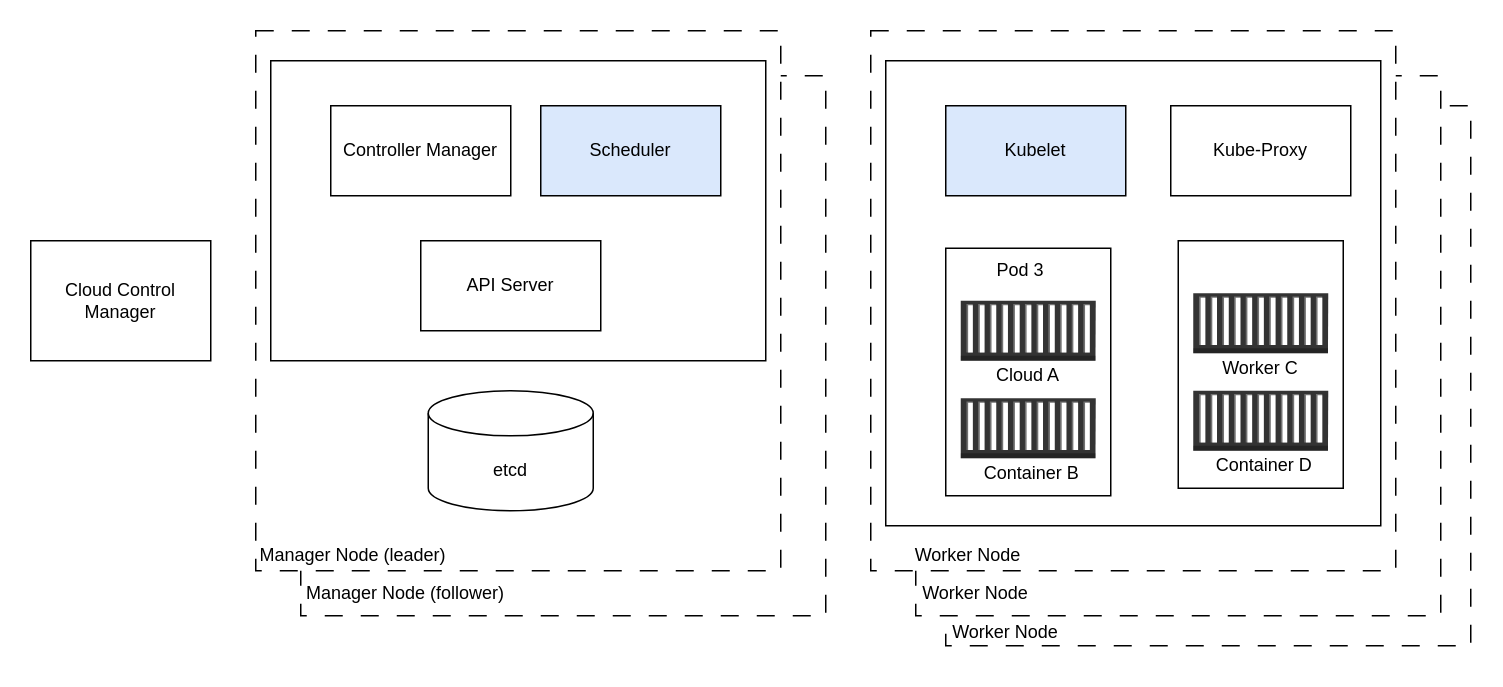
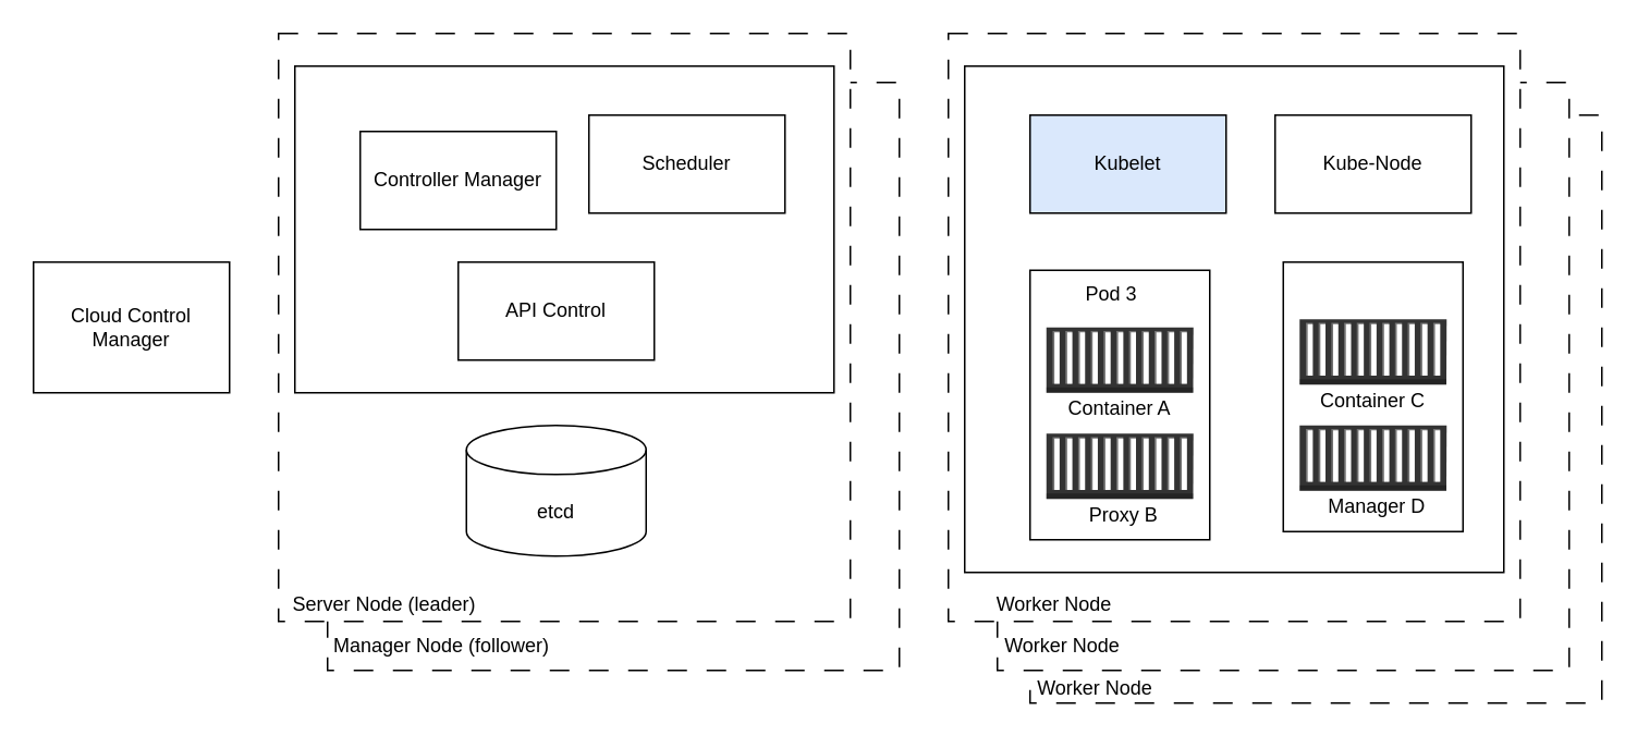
  <mxCell id="0" />
  <mxCell id="1" parent="0" />
  <mxCell id="2" value="" style="rounded=0;whiteSpace=wrap;html=1;dashed=1;dashPattern=12 12;" vertex="1" parent="1"><mxGeometry x="630" y="70" width="350" height="360" as="geometry" /></mxCell>
  <mxCell id="3" value="" style="rounded=0;whiteSpace=wrap;html=1;dashed=1;dashPattern=12 12;" vertex="1" parent="1"><mxGeometry x="200" y="50" width="350" height="360" as="geometry" /></mxCell>
  <mxCell id="4" value="" style="rounded=0;whiteSpace=wrap;html=1;dashed=1;dashPattern=12 12;" vertex="1" parent="1"><mxGeometry x="170" y="20" width="350" height="360" as="geometry" /></mxCell>
  <mxCell id="5" value="" style="rounded=0;whiteSpace=wrap;html=1;" vertex="1" parent="1"><mxGeometry x="180" y="40" width="330" height="200" as="geometry" /></mxCell>
- <mxCell id="6" value="Controller Manager" style="rounded=0;whiteSpace=wrap;html=1;" vertex="1" parent="1"><mxGeometry x="220" y="70" width="120" height="60" as="geometry" /></mxCell>
- <mxCell id="7" value="Scheduler" style="rounded=0;whiteSpace=wrap;html=1;fillColor=#dae8fc;" vertex="1" parent="1"><mxGeometry x="360" y="70" width="120" height="60" as="geometry" /></mxCell>
- <mxCell id="8" value="API Server" style="rounded=0;whiteSpace=wrap;html=1;" vertex="1" parent="1"><mxGeometry x="280" y="160" width="120" height="60" as="geometry" /></mxCell>
+ <mxCell id="6" value="Controller Manager" style="rounded=0;whiteSpace=wrap;html=1;" vertex="1" parent="1"><mxGeometry x="220" y="80" width="120" height="60" as="geometry" /></mxCell>
+ <mxCell id="7" value="Scheduler" style="rounded=0;whiteSpace=wrap;html=1;" vertex="1" parent="1"><mxGeometry x="360" y="70" width="120" height="60" as="geometry" /></mxCell>
+ <mxCell id="8" value="API Control" style="rounded=0;whiteSpace=wrap;html=1;" vertex="1" parent="1"><mxGeometry x="280" y="160" width="120" height="60" as="geometry" /></mxCell>
  <mxCell id="9" value="Cloud Control Manager" style="rounded=0;whiteSpace=wrap;html=1;" vertex="1" parent="1"><mxGeometry x="20" y="160" width="120" height="80" as="geometry" /></mxCell>
  <mxCell id="10" value="etcd" style="shape=cylinder3;whiteSpace=wrap;html=1;boundedLbl=1;backgroundOutline=1;size=15;" vertex="1" parent="1"><mxGeometry x="285" y="260" width="110" height="80" as="geometry" /></mxCell>
- <mxCell id="11" value="Manager Node (leader)" style="text;html=1;align=center;verticalAlign=middle;whiteSpace=wrap;rounded=0;" vertex="1" parent="1"><mxGeometry x="170" y="355" width="130" height="30" as="geometry" /></mxCell>
+ <mxCell id="11" value="Server Node (leader)" style="text;html=1;align=center;verticalAlign=middle;whiteSpace=wrap;rounded=0;" vertex="1" parent="1"><mxGeometry x="170" y="355" width="130" height="30" as="geometry" /></mxCell>
  <mxCell id="12" value="Manager Node (follower)" style="text;html=1;align=center;verticalAlign=middle;whiteSpace=wrap;rounded=0;" vertex="1" parent="1"><mxGeometry x="200" y="380" width="140" height="30" as="geometry" /></mxCell>
  <mxCell id="13" value="" style="rounded=0;whiteSpace=wrap;html=1;dashed=1;dashPattern=12 12;" vertex="1" parent="1"><mxGeometry x="610" y="50" width="350" height="360" as="geometry" /></mxCell>
  <mxCell id="14" value="" style="rounded=0;whiteSpace=wrap;html=1;dashed=1;dashPattern=12 12;" vertex="1" parent="1"><mxGeometry x="580" y="20" width="350" height="360" as="geometry" /></mxCell>
  <mxCell id="15" value="" style="rounded=0;whiteSpace=wrap;html=1;" vertex="1" parent="1"><mxGeometry x="590" y="40" width="330" height="310" as="geometry" /></mxCell>
  <mxCell id="16" value="Kubelet" style="rounded=0;whiteSpace=wrap;html=1;fillColor=#dae8fc;" vertex="1" parent="1"><mxGeometry x="630" y="70" width="120" height="60" as="geometry" /></mxCell>
- <mxCell id="17" value="Kube-Proxy" style="rounded=0;whiteSpace=wrap;html=1;" vertex="1" parent="1"><mxGeometry x="780" y="70" width="120" height="60" as="geometry" /></mxCell>
+ <mxCell id="17" value="Kube-Node" style="rounded=0;whiteSpace=wrap;html=1;" vertex="1" parent="1"><mxGeometry x="780" y="70" width="120" height="60" as="geometry" /></mxCell>
  <mxCell id="18" value="" style="rounded=0;whiteSpace=wrap;html=1;" vertex="1" parent="1"><mxGeometry x="630" y="165" width="110" height="165" as="geometry" /></mxCell>
  <mxCell id="19" value="Worker Node" style="text;html=1;align=center;verticalAlign=middle;whiteSpace=wrap;rounded=0;" vertex="1" parent="1"><mxGeometry x="580" y="355" width="130" height="30" as="geometry" /></mxCell>
  <mxCell id="20" value="Worker Node" style="text;html=1;align=center;verticalAlign=middle;whiteSpace=wrap;rounded=0;" vertex="1" parent="1"><mxGeometry x="580" y="380" width="140" height="30" as="geometry" /></mxCell>
  <mxCell id="21" value="Worker Node" style="text;html=1;align=center;verticalAlign=middle;whiteSpace=wrap;rounded=0;" vertex="1" parent="1"><mxGeometry x="600" y="406" width="140" height="30" as="geometry" /></mxCell>
  <mxCell id="22" value="Pod 3" style="text;html=1;align=center;verticalAlign=middle;whiteSpace=wrap;rounded=0;" vertex="1" parent="1"><mxGeometry x="650" y="165" width="60" height="30" as="geometry" /></mxCell>
  <mxCell id="23" value="" style="outlineConnect=0;dashed=0;verticalLabelPosition=bottom;verticalAlign=top;align=center;html=1;shape=mxgraph.aws3.ec2_compute_container;fillColor=#333333;gradientColor=none;" vertex="1" parent="1"><mxGeometry x="640" y="200" width="90" height="40" as="geometry" /></mxCell>
  <mxCell id="24" value="" style="outlineConnect=0;dashed=0;verticalLabelPosition=bottom;verticalAlign=top;align=center;html=1;shape=mxgraph.aws3.ec2_compute_container;fillColor=#333333;gradientColor=none;" vertex="1" parent="1"><mxGeometry x="640" y="265" width="90" height="40" as="geometry" /></mxCell>
- <mxCell id="25" value="Cloud A" style="text;html=1;align=center;verticalAlign=middle;whiteSpace=wrap;rounded=0;" vertex="1" parent="1"><mxGeometry x="650" y="235" width="70" height="30" as="geometry" /></mxCell>
- <mxCell id="26" value="Container B" style="text;html=1;align=center;verticalAlign=middle;whiteSpace=wrap;rounded=0;" vertex="1" parent="1"><mxGeometry x="650" y="300" width="75" height="30" as="geometry" /></mxCell>
+ <mxCell id="25" value="Container A" style="text;html=1;align=center;verticalAlign=middle;whiteSpace=wrap;rounded=0;" vertex="1" parent="1"><mxGeometry x="650" y="235" width="70" height="30" as="geometry" /></mxCell>
+ <mxCell id="26" value="Proxy B" style="text;html=1;align=center;verticalAlign=middle;whiteSpace=wrap;rounded=0;" vertex="1" parent="1"><mxGeometry x="650" y="300" width="75" height="30" as="geometry" /></mxCell>
  <mxCell id="27" value="" style="rounded=0;whiteSpace=wrap;html=1;" vertex="1" parent="1"><mxGeometry x="785" y="160" width="110" height="165" as="geometry" /></mxCell>
  <mxCell id="28" value="" style="outlineConnect=0;dashed=0;verticalLabelPosition=bottom;verticalAlign=top;align=center;html=1;shape=mxgraph.aws3.ec2_compute_container;fillColor=#333333;gradientColor=none;" vertex="1" parent="1"><mxGeometry x="795" y="195" width="90" height="40" as="geometry" /></mxCell>
  <mxCell id="29" value="" style="outlineConnect=0;dashed=0;verticalLabelPosition=bottom;verticalAlign=top;align=center;html=1;shape=mxgraph.aws3.ec2_compute_container;fillColor=#333333;gradientColor=none;" vertex="1" parent="1"><mxGeometry x="795" y="260" width="90" height="40" as="geometry" /></mxCell>
- <mxCell id="30" value="Worker C" style="text;html=1;align=center;verticalAlign=middle;whiteSpace=wrap;rounded=0;" vertex="1" parent="1"><mxGeometry x="805" y="230" width="70" height="30" as="geometry" /></mxCell>
- <mxCell id="31" value="Container D" style="text;html=1;align=center;verticalAlign=middle;whiteSpace=wrap;rounded=0;" vertex="1" parent="1"><mxGeometry x="805" y="295" width="75" height="30" as="geometry" /></mxCell>
+ <mxCell id="30" value="Container C" style="text;html=1;align=center;verticalAlign=middle;whiteSpace=wrap;rounded=0;" vertex="1" parent="1"><mxGeometry x="805" y="230" width="70" height="30" as="geometry" /></mxCell>
+ <mxCell id="31" value="Manager D" style="text;html=1;align=center;verticalAlign=middle;whiteSpace=wrap;rounded=0;" vertex="1" parent="1"><mxGeometry x="805" y="295" width="75" height="30" as="geometry" /></mxCell>
